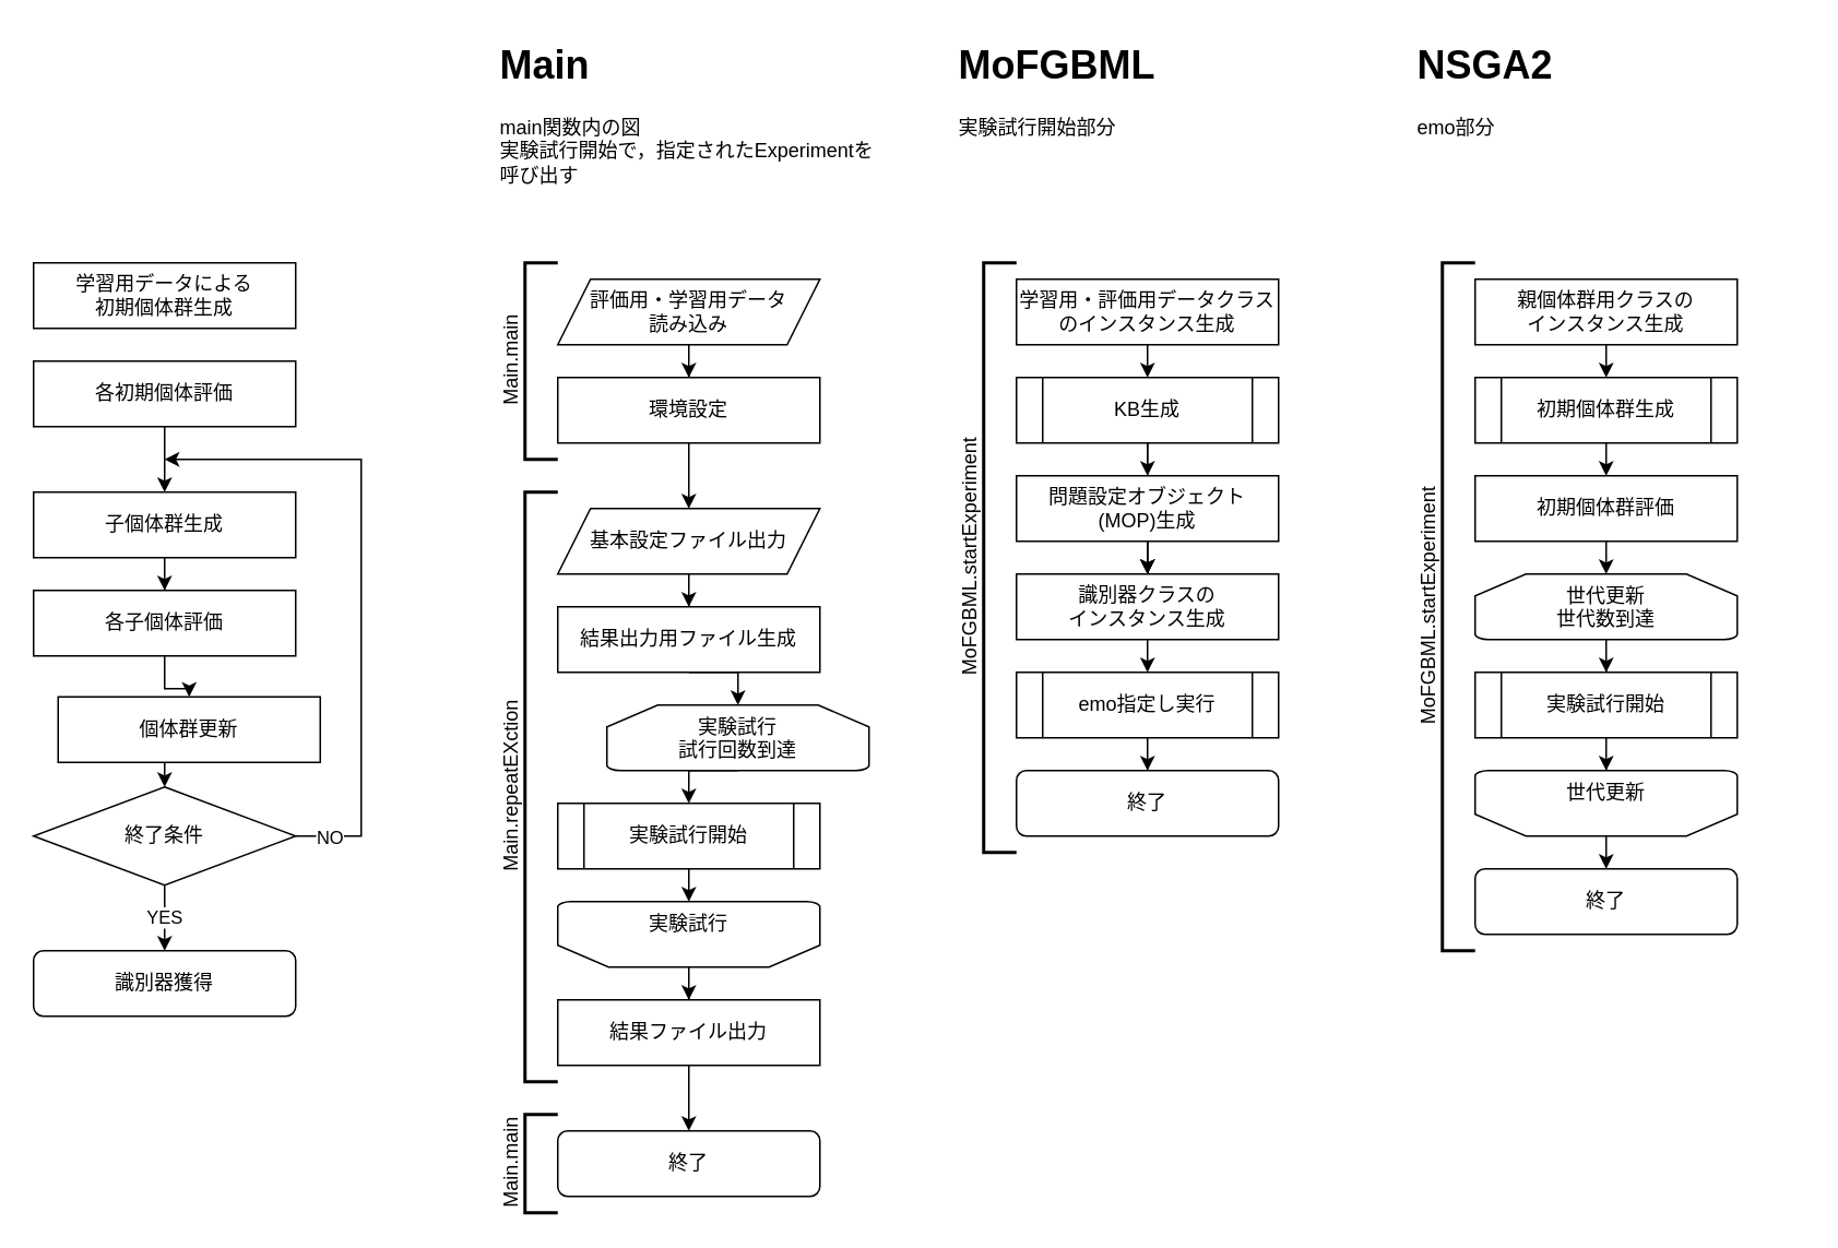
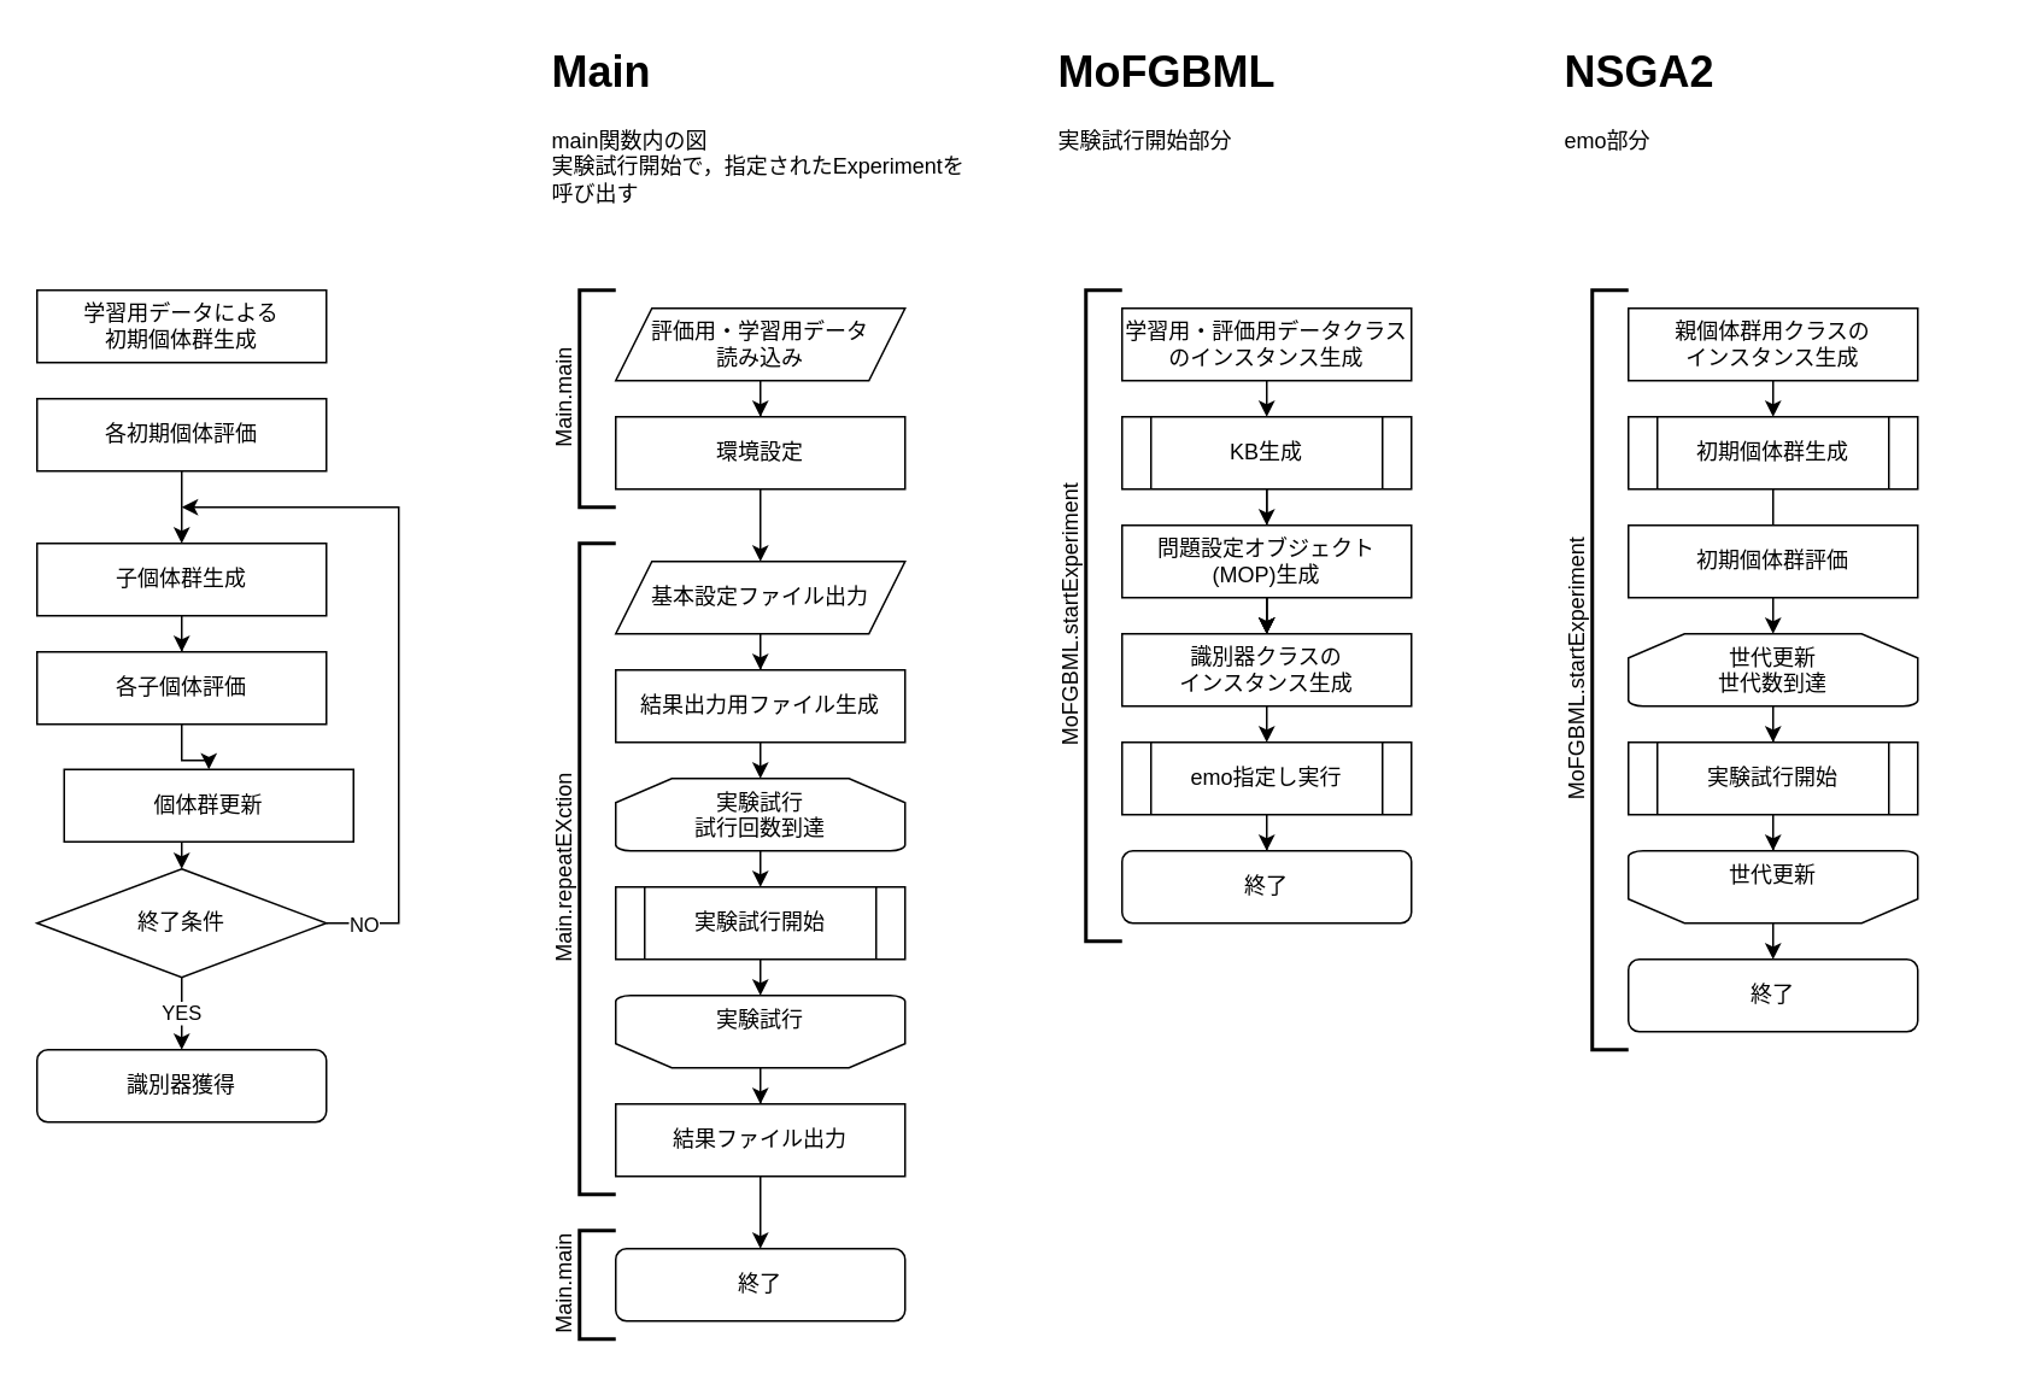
  <mxCell id="0" />
  <mxCell id="1" parent="0" />
  <mxCell id="2" value="学習用データによる&lt;br&gt;初期個体群生成" style="rounded=0;whiteSpace=wrap;html=1;" vertex="1" parent="1"><mxGeometry x="20" y="160" width="160" height="40" as="geometry" /></mxCell>
  <mxCell id="3" value="" style="edgeStyle=orthogonalEdgeStyle;rounded=0;orthogonalLoop=1;jettySize=auto;html=1;" edge="1" parent="1" source="4" target="6"><mxGeometry relative="1" as="geometry" /></mxCell>
  <mxCell id="4" value="各初期個体評価" style="rounded=0;whiteSpace=wrap;html=1;" vertex="1" parent="1"><mxGeometry x="20" y="220" width="160" height="40" as="geometry" /></mxCell>
  <mxCell id="5" value="" style="edgeStyle=orthogonalEdgeStyle;rounded=0;orthogonalLoop=1;jettySize=auto;html=1;" edge="1" parent="1" source="6" target="8"><mxGeometry relative="1" as="geometry" /></mxCell>
  <mxCell id="6" value="子個体群生成" style="rounded=0;whiteSpace=wrap;html=1;" vertex="1" parent="1"><mxGeometry x="20" y="300" width="160" height="40" as="geometry" /></mxCell>
  <mxCell id="7" value="" style="edgeStyle=orthogonalEdgeStyle;rounded=0;orthogonalLoop=1;jettySize=auto;html=1;" edge="1" parent="1" source="8" target="10"><mxGeometry relative="1" as="geometry" /></mxCell>
  <mxCell id="8" value="各子個体評価" style="rounded=0;whiteSpace=wrap;html=1;" vertex="1" parent="1"><mxGeometry x="20" y="360" width="160" height="40" as="geometry" /></mxCell>
  <mxCell id="9" style="edgeStyle=orthogonalEdgeStyle;rounded=0;orthogonalLoop=1;jettySize=auto;html=1;exitX=0.5;exitY=1;exitDx=0;exitDy=0;entryX=0.5;entryY=0;entryDx=0;entryDy=0;" edge="1" parent="1" source="10" target="14"><mxGeometry relative="1" as="geometry" /></mxCell>
  <mxCell id="10" value="個体群更新" style="rounded=0;whiteSpace=wrap;html=1;" vertex="1" parent="1"><mxGeometry x="35" y="425" width="160" height="40" as="geometry" /></mxCell>
  <mxCell id="11" value="YES" style="edgeStyle=orthogonalEdgeStyle;rounded=0;orthogonalLoop=1;jettySize=auto;html=1;exitX=0.5;exitY=1;exitDx=0;exitDy=0;entryX=0.5;entryY=0;entryDx=0;entryDy=0;" edge="1" parent="1" source="14" target="15"><mxGeometry relative="1" as="geometry" /></mxCell>
  <mxCell id="12" style="edgeStyle=orthogonalEdgeStyle;rounded=0;orthogonalLoop=1;jettySize=auto;html=1;exitX=1;exitY=0.5;exitDx=0;exitDy=0;" edge="1" parent="1" source="14"><mxGeometry relative="1" as="geometry"><mxPoint x="100" y="280" as="targetPoint" /><Array as="points"><mxPoint x="220" y="510" /><mxPoint x="220" y="280" /></Array></mxGeometry></mxCell>
  <mxCell id="13" value="NO" style="edgeLabel;html=1;align=center;verticalAlign=middle;resizable=0;points=[];" vertex="1" connectable="0" parent="12"><mxGeometry x="-0.593" y="-5" relative="1" as="geometry"><mxPoint x="-25" y="39" as="offset" /></mxGeometry></mxCell>
  <mxCell id="14" value="終了条件" style="rhombus;whiteSpace=wrap;html=1;" vertex="1" parent="1"><mxGeometry x="20" y="480" width="160" height="60" as="geometry" /></mxCell>
  <mxCell id="15" value="識別器獲得" style="rounded=1;whiteSpace=wrap;html=1;" vertex="1" parent="1"><mxGeometry x="20" y="580" width="160" height="40" as="geometry" /></mxCell>
  <mxCell id="16" value="" style="edgeStyle=orthogonalEdgeStyle;rounded=0;orthogonalLoop=1;jettySize=auto;html=1;" edge="1" parent="1" source="17" target="19"><mxGeometry relative="1" as="geometry" /></mxCell>
  <mxCell id="17" value="評価用・学習用データ&lt;br&gt;読み込み" style="shape=parallelogram;perimeter=parallelogramPerimeter;whiteSpace=wrap;html=1;fixedSize=1;fontFamily=Helvetica;fontSize=12;fontColor=#000000;align=center;strokeColor=#000000;fillColor=#ffffff;" vertex="1" parent="1"><mxGeometry x="340" y="170" width="160" height="40" as="geometry" /></mxCell>
  <mxCell id="18" value="" style="edgeStyle=orthogonalEdgeStyle;rounded=0;orthogonalLoop=1;jettySize=auto;html=1;fontSize=12;" edge="1" parent="1" source="19" target="22"><mxGeometry relative="1" as="geometry" /></mxCell>
  <mxCell id="19" value="環境設定" style="rounded=0;whiteSpace=wrap;html=1;" vertex="1" parent="1"><mxGeometry x="340" y="230" width="160" height="40" as="geometry" /></mxCell>
  <mxCell id="20" value="Main.main" style="strokeWidth=2;html=1;shape=mxgraph.flowchart.annotation_1;align=center;pointerEvents=1;spacing=-20;verticalAlign=top;horizontal=0;fontSize=12;spacingTop=0;" vertex="1" parent="1"><mxGeometry x="320" y="160" width="20" height="120" as="geometry" /></mxCell>
  <mxCell id="21" value="" style="edgeStyle=orthogonalEdgeStyle;rounded=0;orthogonalLoop=1;jettySize=auto;html=1;fontSize=12;" edge="1" parent="1" source="22" target="24"><mxGeometry relative="1" as="geometry" /></mxCell>
  <mxCell id="22" value="基本設定ファイル出力" style="shape=parallelogram;perimeter=parallelogramPerimeter;whiteSpace=wrap;html=1;fixedSize=1;fontFamily=Helvetica;fontSize=12;fontColor=#000000;align=center;strokeColor=#000000;fillColor=#ffffff;" vertex="1" parent="1"><mxGeometry x="340" y="310" width="160" height="40" as="geometry" /></mxCell>
  <mxCell id="23" style="edgeStyle=orthogonalEdgeStyle;rounded=0;orthogonalLoop=1;jettySize=auto;html=1;exitX=0.5;exitY=1;exitDx=0;exitDy=0;entryX=0.5;entryY=0;entryDx=0;entryDy=0;entryPerimeter=0;fontSize=12;" edge="1" parent="1" source="24" target="29"><mxGeometry relative="1" as="geometry" /></mxCell>
  <mxCell id="24" value="結果出力用ファイル生成" style="rounded=0;whiteSpace=wrap;html=1;fontFamily=Helvetica;fontSize=12;fontColor=#000000;align=center;strokeColor=#000000;fillColor=#ffffff;" vertex="1" parent="1"><mxGeometry x="340" y="370" width="160" height="40" as="geometry" /></mxCell>
  <mxCell id="25" style="edgeStyle=orthogonalEdgeStyle;rounded=0;orthogonalLoop=1;jettySize=auto;html=1;exitX=0.5;exitY=1;exitDx=0;exitDy=0;entryX=0.5;entryY=1;entryDx=0;entryDy=0;entryPerimeter=0;fontSize=12;" edge="1" parent="1" source="26" target="31"><mxGeometry relative="1" as="geometry" /></mxCell>
  <mxCell id="26" value="実験試行開始" style="shape=process;whiteSpace=wrap;html=1;backgroundOutline=1;fontFamily=Helvetica;fontSize=12;fontColor=#000000;align=center;strokeColor=#000000;fillColor=#ffffff;" vertex="1" parent="1"><mxGeometry x="340" y="490" width="160" height="40" as="geometry" /></mxCell>
  <mxCell id="27" value="Main.repeatEXction" style="strokeWidth=2;html=1;shape=mxgraph.flowchart.annotation_1;align=center;pointerEvents=1;spacing=-20;verticalAlign=top;horizontal=0;fontSize=12;spacingTop=0;" vertex="1" parent="1"><mxGeometry x="320" y="300" width="20" height="360" as="geometry" /></mxCell>
  <mxCell id="28" style="edgeStyle=orthogonalEdgeStyle;rounded=0;orthogonalLoop=1;jettySize=auto;html=1;exitX=0.5;exitY=1;exitDx=0;exitDy=0;exitPerimeter=0;entryX=0.5;entryY=0;entryDx=0;entryDy=0;fontSize=12;" edge="1" parent="1" source="29" target="26"><mxGeometry relative="1" as="geometry" /></mxCell>
- <mxCell id="29" value="実験試行&lt;br&gt;試行回数到達" style="strokeWidth=1;html=1;shape=mxgraph.flowchart.loop_limit;whiteSpace=wrap;fontSize=12;align=center;verticalAlign=top;" vertex="1" parent="1"><mxGeometry x="370" y="430" width="160" height="40" as="geometry" /></mxCell>
+ <mxCell id="29" value="実験試行&lt;br&gt;試行回数到達" style="strokeWidth=1;html=1;shape=mxgraph.flowchart.loop_limit;whiteSpace=wrap;fontSize=12;align=center;verticalAlign=top;" vertex="1" parent="1"><mxGeometry x="340" y="430" width="160" height="40" as="geometry" /></mxCell>
  <mxCell id="30" value="" style="edgeStyle=orthogonalEdgeStyle;rounded=0;orthogonalLoop=1;jettySize=auto;html=1;fontSize=12;" edge="1" parent="1" source="31" target="33"><mxGeometry relative="1" as="geometry" /></mxCell>
  <mxCell id="31" value="実験試行" style="strokeWidth=1;html=1;shape=mxgraph.flowchart.loop_limit;whiteSpace=wrap;fontSize=12;align=center;verticalAlign=top;direction=west;" vertex="1" parent="1"><mxGeometry x="340" y="550" width="160" height="40" as="geometry" /></mxCell>
  <mxCell id="32" style="edgeStyle=orthogonalEdgeStyle;rounded=0;orthogonalLoop=1;jettySize=auto;html=1;entryX=0.5;entryY=0;entryDx=0;entryDy=0;fontSize=12;" edge="1" parent="1" source="33" target="34"><mxGeometry relative="1" as="geometry" /></mxCell>
  <mxCell id="33" value="結果ファイル出力" style="rounded=0;whiteSpace=wrap;html=1;fontFamily=Helvetica;fontSize=12;fontColor=#000000;align=center;strokeColor=#000000;strokeWidth=1;fillColor=#ffffff;" vertex="1" parent="1"><mxGeometry x="340" y="610" width="160" height="40" as="geometry" /></mxCell>
  <mxCell id="34" value="終了" style="rounded=1;whiteSpace=wrap;html=1;strokeWidth=1;verticalAlign=middle;" vertex="1" parent="1"><mxGeometry x="340" y="690" width="160" height="40" as="geometry" /></mxCell>
  <mxCell id="35" value="Main.main" style="strokeWidth=2;html=1;shape=mxgraph.flowchart.annotation_1;align=center;pointerEvents=1;spacing=-20;verticalAlign=top;horizontal=0;fontSize=12;spacingTop=0;" vertex="1" parent="1"><mxGeometry x="320" y="680" width="20" height="60" as="geometry" /></mxCell>
  <mxCell id="36" value="&lt;h1&gt;Main&lt;/h1&gt;&lt;div&gt;main関数内の図&lt;/div&gt;&lt;div&gt;実験試行開始で，指定されたExperimentを呼び出す&lt;/div&gt;" style="text;html=1;strokeColor=none;fillColor=none;spacing=5;spacingTop=-20;whiteSpace=wrap;overflow=hidden;rounded=0;verticalAlign=top;" vertex="1" parent="1"><mxGeometry x="300" y="20" width="240" height="120" as="geometry" /></mxCell>
  <mxCell id="37" value="&lt;h1&gt;MoFGBML&lt;/h1&gt;&lt;div&gt;実験試行開始部分&lt;/div&gt;" style="text;html=1;strokeColor=none;fillColor=none;spacing=5;spacingTop=-20;whiteSpace=wrap;overflow=hidden;rounded=0;verticalAlign=top;" vertex="1" parent="1"><mxGeometry x="580" y="20" width="240" height="120" as="geometry" /></mxCell>
  <mxCell id="38" style="edgeStyle=orthogonalEdgeStyle;rounded=0;orthogonalLoop=1;jettySize=auto;html=1;exitX=0.5;exitY=1;exitDx=0;exitDy=0;entryX=0.5;entryY=0;entryDx=0;entryDy=0;fontSize=12;" edge="1" parent="1" source="39" target="42"><mxGeometry relative="1" as="geometry" /></mxCell>
  <mxCell id="39" value="学習用・評価用データクラス&lt;br&gt;のインスタンス生成" style="rounded=0;whiteSpace=wrap;html=1;fontFamily=Helvetica;fontSize=12;fontColor=#000000;align=center;strokeColor=#000000;fillColor=#ffffff;" vertex="1" parent="1"><mxGeometry x="620" y="170" width="160" height="40" as="geometry" /></mxCell>
  <mxCell id="40" style="edgeStyle=orthogonalEdgeStyle;rounded=0;orthogonalLoop=1;jettySize=auto;html=1;exitX=0.5;exitY=1;exitDx=0;exitDy=0;entryX=0.5;entryY=0;entryDx=0;entryDy=0;fontSize=12;" edge="1" parent="1" source="42" target="45"><mxGeometry relative="1" as="geometry" /></mxCell>
  <mxCell id="41" value="" style="edgeStyle=orthogonalEdgeStyle;rounded=0;orthogonalLoop=1;jettySize=auto;html=1;fontSize=12;" edge="1" parent="1" source="42"><mxGeometry relative="1" as="geometry"><mxPoint x="700" y="350" as="targetPoint" /></mxGeometry></mxCell>
  <mxCell id="42" value="KB生成" style="shape=process;whiteSpace=wrap;html=1;backgroundOutline=1;" vertex="1" parent="1"><mxGeometry x="620" y="230" width="160" height="40" as="geometry" /></mxCell>
  <mxCell id="43" value="" style="edgeStyle=orthogonalEdgeStyle;rounded=0;orthogonalLoop=1;jettySize=auto;html=1;fontSize=12;" edge="1" parent="1" source="45"><mxGeometry relative="1" as="geometry"><mxPoint x="700" y="350" as="targetPoint" /></mxGeometry></mxCell>
  <mxCell id="44" style="edgeStyle=orthogonalEdgeStyle;rounded=0;orthogonalLoop=1;jettySize=auto;html=1;entryX=0.5;entryY=0;entryDx=0;entryDy=0;fontSize=12;" edge="1" parent="1" source="45" target="47"><mxGeometry relative="1" as="geometry" /></mxCell>
  <mxCell id="45" value="問題設定オブジェクト&lt;br&gt;(MOP)生成" style="rounded=0;whiteSpace=wrap;html=1;" vertex="1" parent="1"><mxGeometry x="620" y="290" width="160" height="40" as="geometry" /></mxCell>
  <mxCell id="46" style="edgeStyle=orthogonalEdgeStyle;rounded=0;orthogonalLoop=1;jettySize=auto;html=1;exitX=0.5;exitY=1;exitDx=0;exitDy=0;entryX=0.5;entryY=0;entryDx=0;entryDy=0;fontSize=12;" edge="1" parent="1" source="47" target="49"><mxGeometry relative="1" as="geometry" /></mxCell>
  <mxCell id="47" value="識別器クラスの&lt;br&gt;インスタンス生成" style="rounded=0;whiteSpace=wrap;html=1;" vertex="1" parent="1"><mxGeometry x="620" y="350" width="160" height="40" as="geometry" /></mxCell>
  <mxCell id="48" style="edgeStyle=orthogonalEdgeStyle;rounded=0;orthogonalLoop=1;jettySize=auto;html=1;exitX=0.5;exitY=1;exitDx=0;exitDy=0;fontSize=12;" edge="1" parent="1" source="49" target="50"><mxGeometry relative="1" as="geometry" /></mxCell>
  <mxCell id="49" value="emo指定し実行" style="shape=process;whiteSpace=wrap;html=1;backgroundOutline=1;rounded=0;fillColor=none;gradientColor=none;align=center;verticalAlign=middle;" vertex="1" parent="1"><mxGeometry x="620" y="410" width="160" height="40" as="geometry" /></mxCell>
  <mxCell id="50" value="終了" style="rounded=1;whiteSpace=wrap;html=1;strokeWidth=1;verticalAlign=middle;" vertex="1" parent="1"><mxGeometry x="620" y="470" width="160" height="40" as="geometry" /></mxCell>
  <mxCell id="51" value="MoFGBML.startExperiment" style="strokeWidth=2;html=1;shape=mxgraph.flowchart.annotation_1;align=center;pointerEvents=1;spacing=-20;verticalAlign=top;horizontal=0;fontSize=12;spacingTop=0;" vertex="1" parent="1"><mxGeometry x="600" y="160" width="20" height="360" as="geometry" /></mxCell>
  <mxCell id="52" value="&lt;h1&gt;NSGA2&lt;/h1&gt;&lt;div&gt;emo部分&lt;/div&gt;" style="text;html=1;strokeColor=none;fillColor=none;spacing=5;spacingTop=-20;whiteSpace=wrap;overflow=hidden;rounded=0;verticalAlign=top;" vertex="1" parent="1"><mxGeometry x="860" y="20" width="240" height="120" as="geometry" /></mxCell>
  <mxCell id="53" style="edgeStyle=orthogonalEdgeStyle;rounded=0;orthogonalLoop=1;jettySize=auto;html=1;exitX=0.5;exitY=1;exitDx=0;exitDy=0;entryX=0.5;entryY=0;entryDx=0;entryDy=0;fontSize=12;" edge="1" parent="1" source="54" target="56"><mxGeometry relative="1" as="geometry" /></mxCell>
  <mxCell id="54" value="親個体群用クラスの&lt;br&gt;インスタンス生成" style="rounded=0;whiteSpace=wrap;html=1;fontFamily=Helvetica;fontSize=12;fontColor=#000000;align=center;strokeColor=#000000;fillColor=#ffffff;" vertex="1" parent="1"><mxGeometry x="900" y="170" width="160" height="40" as="geometry" /></mxCell>
- <mxCell id="55" style="edgeStyle=orthogonalEdgeStyle;rounded=0;orthogonalLoop=1;jettySize=auto;html=1;exitX=0.5;exitY=1;exitDx=0;exitDy=0;entryX=0.5;entryY=0;entryDx=0;entryDy=0;fontSize=12;" edge="1" parent="1" source="56" target="58"><mxGeometry relative="1" as="geometry" /></mxCell>
+ <mxCell id="55" style="edgeStyle=orthogonalEdgeStyle;rounded=0;orthogonalLoop=1;jettySize=auto;html=1;exitX=0.5;exitY=1;exitDx=0;exitDy=0;entryX=0.5;entryY=0;entryDx=0;entryDy=0;fontSize=12;endArrow=none;" edge="1" parent="1" source="56" target="58"><mxGeometry relative="1" as="geometry" /></mxCell>
  <mxCell id="56" value="初期個体群生成" style="shape=process;whiteSpace=wrap;html=1;backgroundOutline=1;" vertex="1" parent="1"><mxGeometry x="900" y="230" width="160" height="40" as="geometry" /></mxCell>
  <mxCell id="57" style="edgeStyle=orthogonalEdgeStyle;rounded=0;orthogonalLoop=1;jettySize=auto;html=1;exitX=0.5;exitY=1;exitDx=0;exitDy=0;entryX=0.5;entryY=0;entryDx=0;entryDy=0;entryPerimeter=0;fontSize=12;" edge="1" parent="1" source="58" target="64"><mxGeometry relative="1" as="geometry" /></mxCell>
  <mxCell id="58" value="初期個体群評価" style="rounded=0;whiteSpace=wrap;html=1;" vertex="1" parent="1"><mxGeometry x="900" y="290" width="160" height="40" as="geometry" /></mxCell>
  <mxCell id="59" value="終了" style="rounded=1;whiteSpace=wrap;html=1;strokeWidth=1;verticalAlign=middle;" vertex="1" parent="1"><mxGeometry x="900" y="530" width="160" height="40" as="geometry" /></mxCell>
  <mxCell id="60" value="MoFGBML.startExperiment" style="strokeWidth=2;html=1;shape=mxgraph.flowchart.annotation_1;align=center;pointerEvents=1;spacing=-20;verticalAlign=top;horizontal=0;fontSize=12;spacingTop=0;" vertex="1" parent="1"><mxGeometry x="880" y="160" width="20" height="420" as="geometry" /></mxCell>
  <mxCell id="61" style="edgeStyle=orthogonalEdgeStyle;rounded=0;orthogonalLoop=1;jettySize=auto;html=1;exitX=0.5;exitY=1;exitDx=0;exitDy=0;fontSize=12;" edge="1" parent="1" source="62" target="66"><mxGeometry relative="1" as="geometry" /></mxCell>
  <mxCell id="62" value="実験試行開始" style="shape=process;whiteSpace=wrap;html=1;backgroundOutline=1;fontFamily=Helvetica;fontSize=12;fontColor=#000000;align=center;strokeColor=#000000;fillColor=#ffffff;" vertex="1" parent="1"><mxGeometry x="900" y="410" width="160" height="40" as="geometry" /></mxCell>
  <mxCell id="63" style="edgeStyle=orthogonalEdgeStyle;rounded=0;orthogonalLoop=1;jettySize=auto;html=1;entryX=0.5;entryY=0;entryDx=0;entryDy=0;fontSize=12;" edge="1" parent="1" source="64" target="62"><mxGeometry relative="1" as="geometry" /></mxCell>
  <mxCell id="64" value="世代更新&lt;br&gt;世代数到達" style="strokeWidth=1;html=1;shape=mxgraph.flowchart.loop_limit;whiteSpace=wrap;fontSize=12;align=center;verticalAlign=top;" vertex="1" parent="1"><mxGeometry x="900" y="350" width="160" height="40" as="geometry" /></mxCell>
  <mxCell id="65" style="edgeStyle=orthogonalEdgeStyle;rounded=0;orthogonalLoop=1;jettySize=auto;html=1;exitX=0.5;exitY=0;exitDx=0;exitDy=0;exitPerimeter=0;entryX=0.5;entryY=0;entryDx=0;entryDy=0;fontSize=12;" edge="1" parent="1" source="66" target="59"><mxGeometry relative="1" as="geometry" /></mxCell>
  <mxCell id="66" value="世代更新" style="strokeWidth=1;html=1;shape=mxgraph.flowchart.loop_limit;whiteSpace=wrap;fontSize=12;align=center;verticalAlign=top;direction=west;" vertex="1" parent="1"><mxGeometry x="900" y="470" width="160" height="40" as="geometry" /></mxCell>
